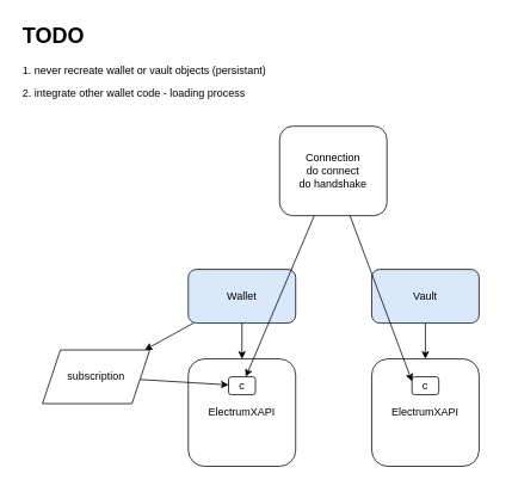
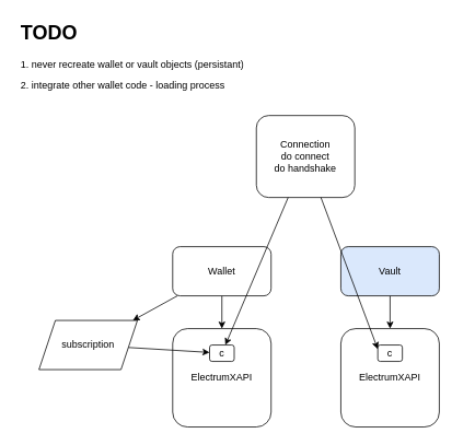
  <mxCell id="0" />
  <mxCell id="1" parent="0" />
  <mxCell id="2" style="edgeStyle=none;html=1;" edge="1" parent="1" source="4" target="8"><mxGeometry relative="1" as="geometry" /></mxCell>
  <mxCell id="3" style="edgeStyle=none;html=1;" edge="1" parent="1" source="4" target="15"><mxGeometry relative="1" as="geometry"><mxPoint x="121.538" y="430" as="targetPoint" /></mxGeometry></mxCell>
- <mxCell id="4" value="Wallet&lt;br&gt;" style="rounded=1;whiteSpace=wrap;html=1;fillColor=#dae8fc;" vertex="1" parent="1"><mxGeometry x="210" y="300" width="120" height="60" as="geometry" /></mxCell>
+ <mxCell id="4" value="Wallet&lt;br&gt;" style="rounded=1;whiteSpace=wrap;html=1;" vertex="1" parent="1"><mxGeometry x="210" y="300" width="120" height="60" as="geometry" /></mxCell>
  <mxCell id="5" style="edgeStyle=none;html=1;" edge="1" parent="1" source="6" target="9"><mxGeometry relative="1" as="geometry" /></mxCell>
  <mxCell id="6" value="Vault" style="rounded=1;whiteSpace=wrap;html=1;fillColor=#dae8fc;" vertex="1" parent="1"><mxGeometry x="415" y="300" width="120" height="60" as="geometry" /></mxCell>
  <mxCell id="7" value="Connection&lt;br&gt;do connect&lt;br&gt;do handshake" style="rounded=1;whiteSpace=wrap;html=1;" vertex="1" parent="1"><mxGeometry x="312" y="140" width="120" height="100" as="geometry" /></mxCell>
  <mxCell id="8" value="ElectrumXAPI" style="rounded=1;whiteSpace=wrap;html=1;" vertex="1" parent="1"><mxGeometry x="210" y="400" width="120" height="120" as="geometry" /></mxCell>
  <mxCell id="9" value="ElectrumXAPI" style="rounded=1;whiteSpace=wrap;html=1;" vertex="1" parent="1"><mxGeometry x="415" y="400" width="120" height="120" as="geometry" /></mxCell>
  <mxCell id="10" value="c" style="rounded=1;whiteSpace=wrap;html=1;" vertex="1" parent="1"><mxGeometry x="255" y="420" width="30" height="20" as="geometry" /></mxCell>
  <mxCell id="11" value="c" style="rounded=1;whiteSpace=wrap;html=1;" vertex="1" parent="1"><mxGeometry x="460" y="420" width="30" height="20" as="geometry" /></mxCell>
  <mxCell id="12" style="edgeStyle=none;html=1;entryX=0;entryY=0.25;entryDx=0;entryDy=0;" edge="1" parent="1" source="7" target="11"><mxGeometry relative="1" as="geometry" /></mxCell>
  <mxCell id="13" style="edgeStyle=none;html=1;" edge="1" parent="1" source="7" target="10"><mxGeometry relative="1" as="geometry" /></mxCell>
  <mxCell id="14" style="edgeStyle=none;html=1;" edge="1" parent="1" source="15" target="10"><mxGeometry relative="1" as="geometry"><mxPoint x="160.268" y="450.196" as="sourcePoint" /></mxGeometry></mxCell>
  <mxCell id="15" value="subscription" style="shape=parallelogram;perimeter=parallelogramPerimeter;whiteSpace=wrap;html=1;fixedSize=1;" vertex="1" parent="1"><mxGeometry x="47" y="390" width="120" height="60" as="geometry" /></mxCell>
  <mxCell id="16" value="&lt;h1&gt;TODO&lt;/h1&gt;&lt;p&gt;&lt;span style=&quot;background-color: initial;&quot;&gt;1. never recreate wallet or vault objects (persistant)&lt;/span&gt;&lt;br&gt;&lt;/p&gt;&lt;p&gt;2. integrate other wallet code - loading process&lt;/p&gt;" style="text;html=1;strokeColor=none;fillColor=none;spacing=5;spacingTop=-20;whiteSpace=wrap;overflow=hidden;rounded=0;" vertex="1" parent="1"><mxGeometry x="20" y="20" width="537" height="120" as="geometry" /></mxCell>
